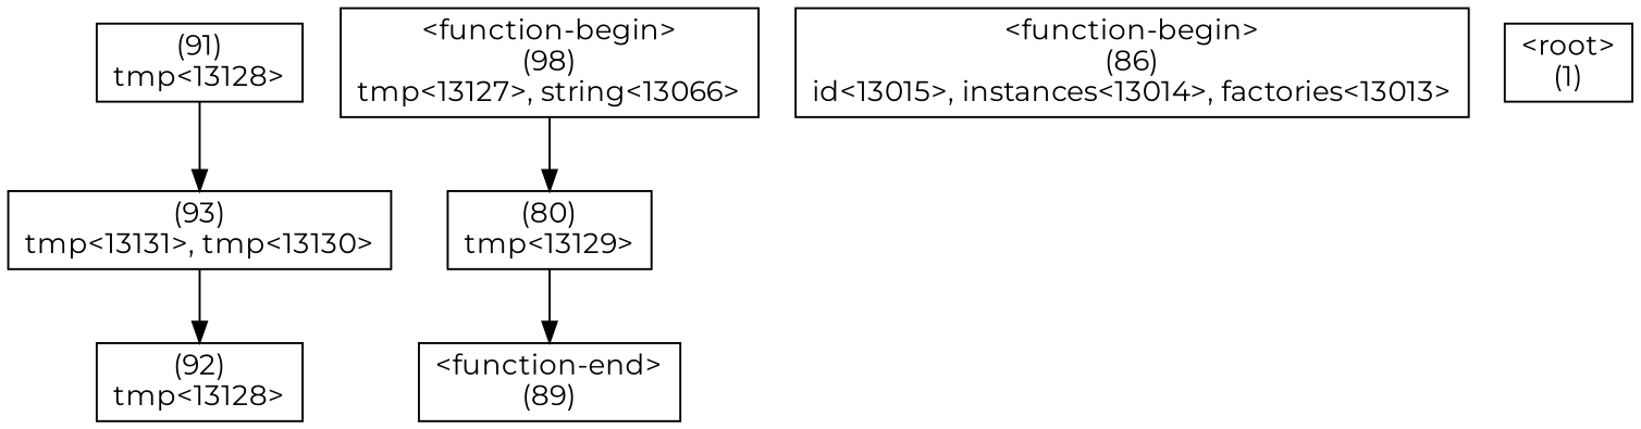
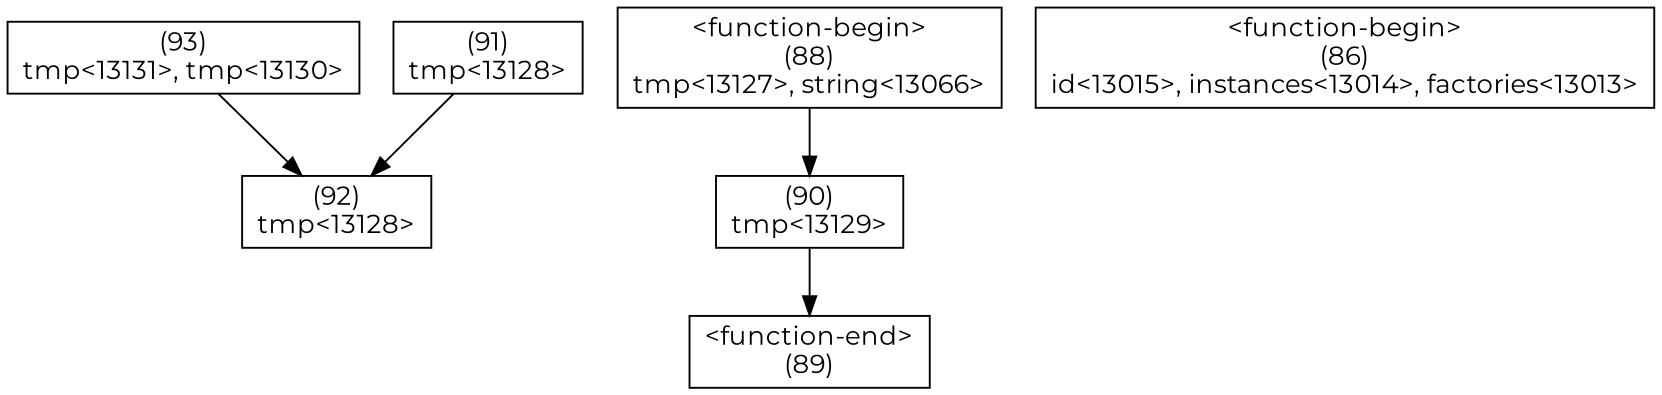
  digraph {
    fontname=Montserrat
    node [fontname=Montserrat shape=box]
    edge [fontname=Montserrat]
    n1 [label="(93)\ntmp<13131>, tmp<13130>"]
    n2 [label="(92)\ntmp<13128>"]
    n3 [label="(91)\ntmp<13128>"]
-   n4 [label="(80)\ntmp<13129>"]
+   n4 [label="(90)\ntmp<13129>"]
    n5 [label="<function-end>\n(89)"]
-   n6 [label="<function-begin>\n(98)\ntmp<13127>, string<13066>"]
+   n6 [label="<function-begin>\n(88)\ntmp<13127>, string<13066>"]
    n7 [label="<function-begin>\n(86)\nid<13015>, instances<13014>, factories<13013>"]
-   n8 [label="<root>\n(1)"]
    n1 -> n2
-   n3 -> n1
+   n3 -> n2
    n4 -> n5
    n6 -> n4
  }
